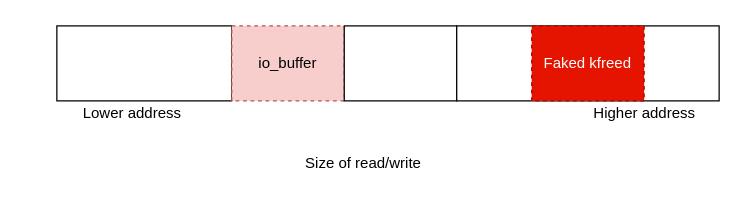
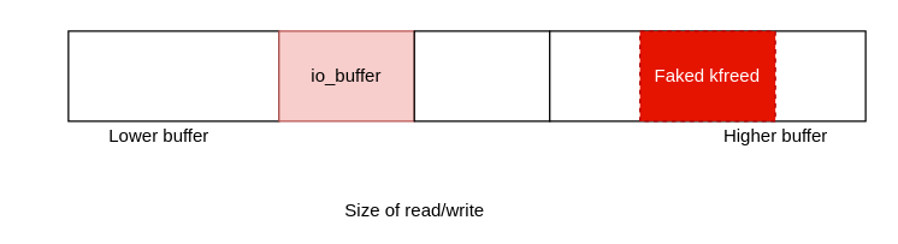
  <mxCell id="0" />
  <mxCell id="1" parent="0" />
  <mxCell id="2" value="" style="rounded=0;whiteSpace=wrap;html=1;" vertex="1" parent="1"><mxGeometry x="45" y="20" width="140" height="60" as="geometry" /></mxCell>
- <mxCell id="3" value="io_buffer" style="rounded=0;whiteSpace=wrap;html=1;fillColor=#f8cecc;strokeColor=#b85450;dashed=1;" vertex="1" parent="1"><mxGeometry x="185" y="20" width="90" height="60" as="geometry" /></mxCell>
+ <mxCell id="3" value="io_buffer" style="rounded=0;whiteSpace=wrap;html=1;fillColor=#f8cecc;strokeColor=#b85450;" vertex="1" parent="1"><mxGeometry x="185" y="20" width="90" height="60" as="geometry" /></mxCell>
  <mxCell id="4" value="" style="rounded=0;whiteSpace=wrap;html=1;" vertex="1" parent="1"><mxGeometry x="275" y="20" width="90" height="60" as="geometry" /></mxCell>
  <mxCell id="5" value="" style="rounded=0;whiteSpace=wrap;html=1;" vertex="1" parent="1"><mxGeometry x="365" y="20" width="210" height="60" as="geometry" /></mxCell>
- <mxCell id="6" value="&lt;blockquote style=&quot;margin: 0 0 0 40px ; border: none ; padding: 0px&quot;&gt;Lower address&lt;/blockquote&gt;" style="text;html=1;align=center;verticalAlign=middle;resizable=0;points=[];autosize=1;strokeColor=none;fillColor=none;" vertex="1" parent="1"><mxGeometry x="20" y="80" width="130" height="20" as="geometry" /></mxCell>
- <mxCell id="7" value="&lt;blockquote style=&quot;margin: 0 0 0 40px ; border: none ; padding: 0px&quot;&gt;Higher address&lt;/blockquote&gt;" style="text;html=1;align=center;verticalAlign=middle;resizable=0;points=[];autosize=1;strokeColor=none;fillColor=none;" vertex="1" parent="1"><mxGeometry x="425" y="80" width="140" height="20" as="geometry" /></mxCell>
- <mxCell id="8" value="Size of read/write" style="text;html=1;align=center;verticalAlign=middle;resizable=0;points=[];autosize=1;strokeColor=none;fillColor=none;" vertex="1" parent="1"><mxGeometry x="235" y="120" width="110" height="20" as="geometry" /></mxCell>
+ <mxCell id="6" value="&lt;blockquote style=&quot;margin: 0 0 0 40px ; border: none ; padding: 0px&quot;&gt;Lower buffer&lt;/blockquote&gt;" style="text;html=1;align=center;verticalAlign=middle;resizable=0;points=[];autosize=1;strokeColor=none;fillColor=none;" vertex="1" parent="1"><mxGeometry x="20" y="80" width="130" height="20" as="geometry" /></mxCell>
+ <mxCell id="7" value="&lt;blockquote style=&quot;margin: 0 0 0 40px ; border: none ; padding: 0px&quot;&gt;Higher buffer&lt;/blockquote&gt;" style="text;html=1;align=center;verticalAlign=middle;resizable=0;points=[];autosize=1;strokeColor=none;fillColor=none;" vertex="1" parent="1"><mxGeometry x="425" y="80" width="140" height="20" as="geometry" /></mxCell>
+ <mxCell id="8" value="Size of read/write" style="text;html=1;align=center;verticalAlign=middle;resizable=0;points=[];autosize=1;strokeColor=none;fillColor=none;" vertex="1" parent="1"><mxGeometry x="220" y="130" width="110" height="20" as="geometry" /></mxCell>
  <mxCell id="9" value="Faked kfreed" style="rounded=0;whiteSpace=wrap;html=1;fillColor=#e51400;fontColor=#ffffff;strokeColor=#B20000;dashed=1;" vertex="1" parent="1"><mxGeometry x="425" y="20" width="90" height="60" as="geometry" /></mxCell>
